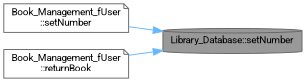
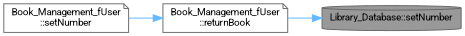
  digraph {
    fontname=Roboto
    rankdir=RL
    node [color=grey40 fillcolor=white fontname=Roboto fontsize=10 shape=note style=filled]
    edge [color=steelblue1 dir=back fontname=Roboto fontsize=10 labelfontname=Helvetica labelfontsize=10 style=solid]
    n1 [color=gray40 fillcolor=grey60 fontcolor=black height=0.2 label="Library_Database::setNumber" shape=cylinder width=0.4]
    n2 [height=0.2 label="Book_Management_fUser\l::setNumber" width=0.4]
    n3 [height=0.2 label="Book_Management_fUser\l::returnBook" width=0.4]
-   n1 -> n2
+   n3 -> n2
    n1 -> n3
  }
